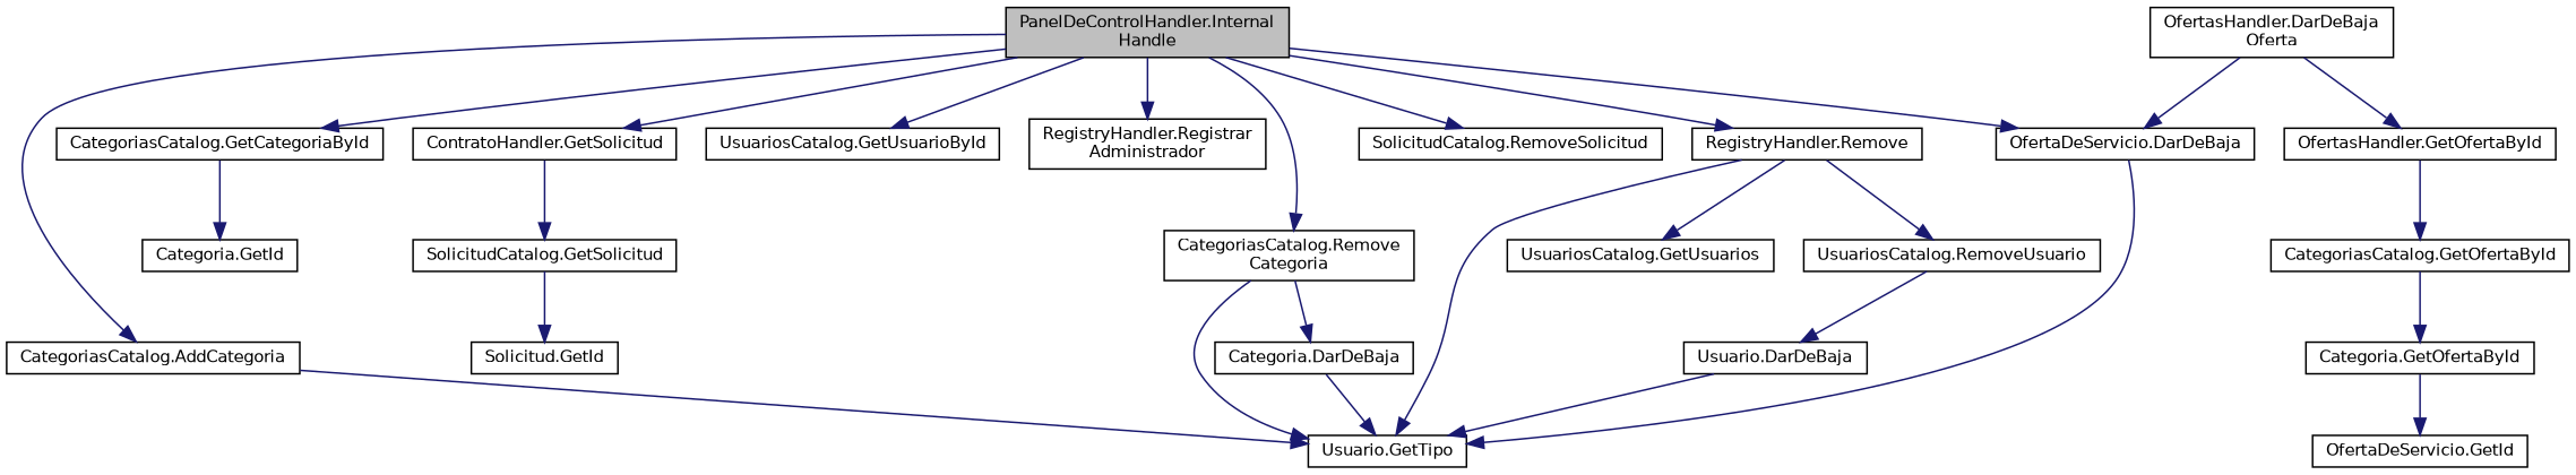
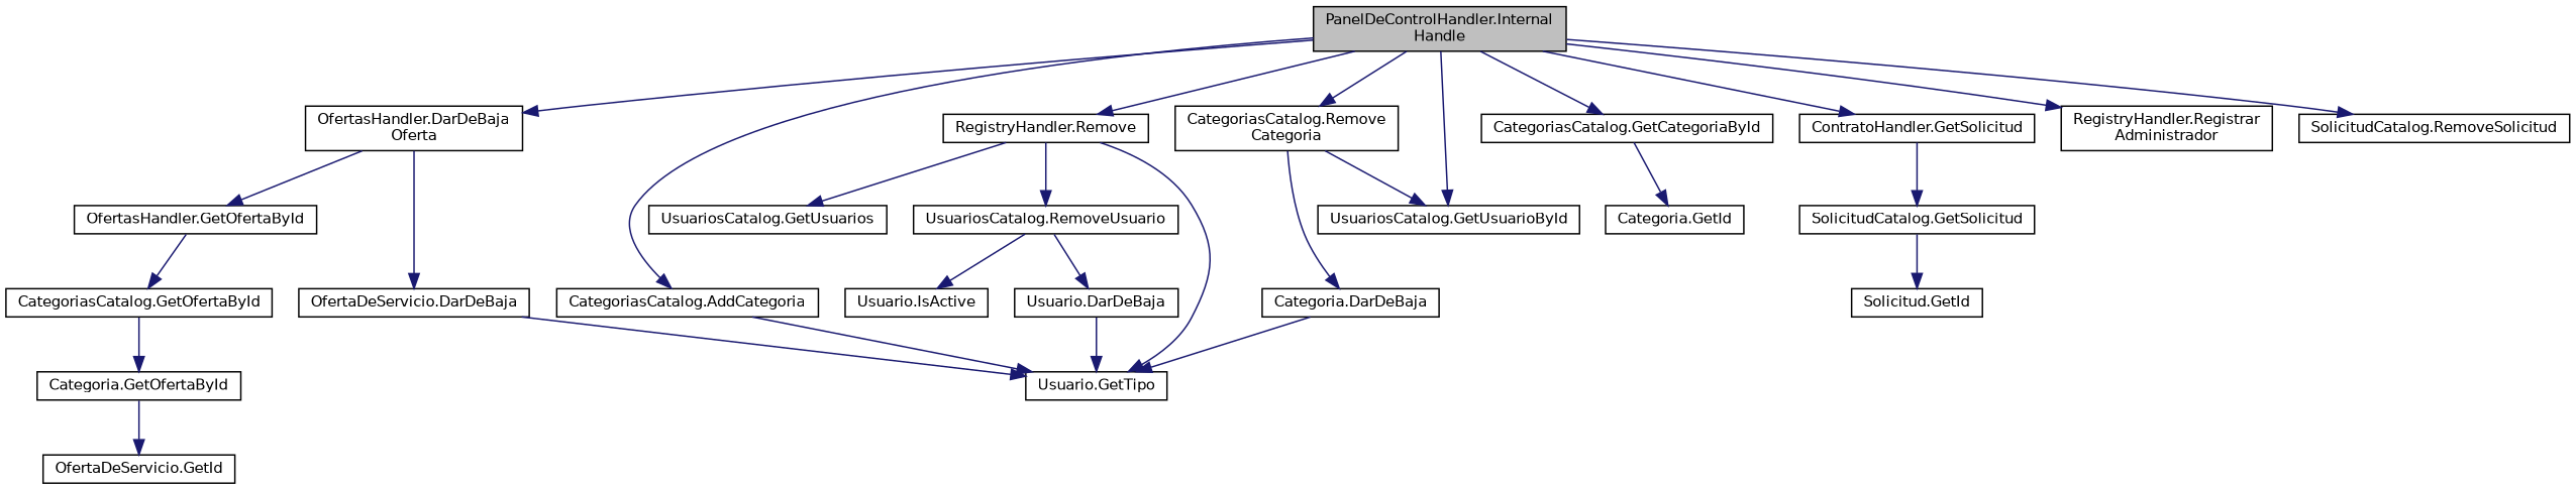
  digraph {
    rankdir=TB
    node [color=black fillcolor=white fontname=Helvetica fontsize=10 shape=record style=filled]
    edge [color=midnightblue fontname=Helvetica fontsize=10 labelfontname=Helvetica labelfontsize=10 style=solid]
    n1 [fillcolor=grey75 fontcolor=black height=0.2 label="PanelDeControlHandler.Internal\lHandle" width=0.4]
    n2 [height=0.2 label="CategoriasCatalog.AddCategoria" width=0.4]
    n3 [height=0.2 label="OfertasHandler.DarDeBaja\lOferta" width=0.4]
    n4 [height=0.2 label="CategoriasCatalog.GetCategoriaById" width=0.4]
    n5 [height=0.2 label="ContratoHandler.GetSolicitud" width=0.4]
    n6 [height=0.2 label="UsuariosCatalog.GetUsuarioById" width=0.4]
    n7 [height=0.2 label="RegistryHandler.Registrar\lAdministrador" width=0.4]
    n8 [height=0.2 label="CategoriasCatalog.Remove\lCategoria" width=0.4]
    n9 [height=0.2 label="SolicitudCatalog.RemoveSolicitud" width=0.4]
    n10 [height=0.2 label="RegistryHandler.Remove" width=0.4]
    n11 [height=0.2 label="Usuario.GetTipo" width=0.4]
    n12 [height=0.2 label="OfertaDeServicio.DarDeBaja" width=0.4]
    n13 [height=0.2 label="OfertasHandler.GetOfertaById" width=0.4]
    n14 [height=0.2 label="Categoria.GetId" width=0.4]
    n15 [height=0.2 label="SolicitudCatalog.GetSolicitud" width=0.4]
    n16 [height=0.2 label="Categoria.DarDeBaja" width=0.4]
    n17 [height=0.2 label="UsuariosCatalog.GetUsuarios" width=0.4]
    n18 [height=0.2 label="UsuariosCatalog.RemoveUsuario" width=0.4]
    n19 [height=0.2 label="CategoriasCatalog.GetOfertaById" width=0.4]
    n20 [height=0.2 label="Categoria.GetOfertaById" width=0.4]
    n21 [height=0.2 label="OfertaDeServicio.GetId" width=0.4]
    n22 [height=0.2 label="Solicitud.GetId" width=0.4]
    n23 [height=0.2 label="Usuario.DarDeBaja" width=0.4]
+   n24 [height=0.2 label="Usuario.IsActive" width=0.4]
    n1 -> n2
-   n1 -> n12
+   n1 -> n3
    n1 -> n4
    n1 -> n5
    n1 -> n6
    n1 -> n7
    n1 -> n8
    n1 -> n9
    n1 -> n10
    n2 -> n11
    n3 -> n12
    n3 -> n13
    n4 -> n14
    n5 -> n15
-   n8 -> n11
+   n8 -> n6
    n8 -> n16
    n10 -> n11
    n10 -> n17
    n10 -> n18
    n12 -> n11
    n13 -> n19
    n15 -> n22
    n16 -> n11
    n18 -> n23
+   n18 -> n24
    n19 -> n20
    n20 -> n21
    n23 -> n11
  }
